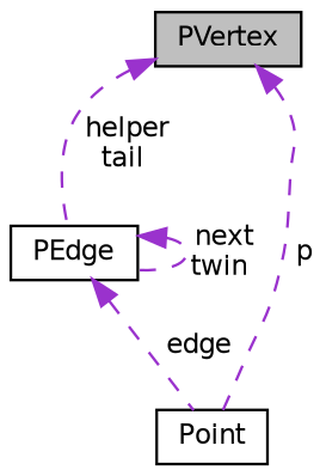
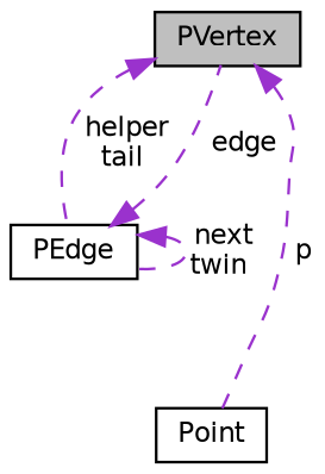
  digraph {
    node [color=black fillcolor=white fontname=Helvetica fontsize=10 shape=record style=filled]
    edge [color=darkorchid3 dir=back fontname=Helvetica fontsize=10 labelfontname=Helvetica labelfontsize=10 style=dashed]
    n1 [fillcolor=grey75 fontcolor=black height=0.2 label=PVertex width=0.4]
    n2 [height=0.2 label=PEdge width=0.4]
    n3 [height=0.2 label=Point width=0.4]
    n1 -> n2 [label=" helper\ntail"]
    n1 -> n3 [label=" p"]
-   n2 -> n3 [label=" edge"]
+   n2 -> n1 [label=" edge"]
    n2 -> n2 [label=" next\ntwin"]
  }
